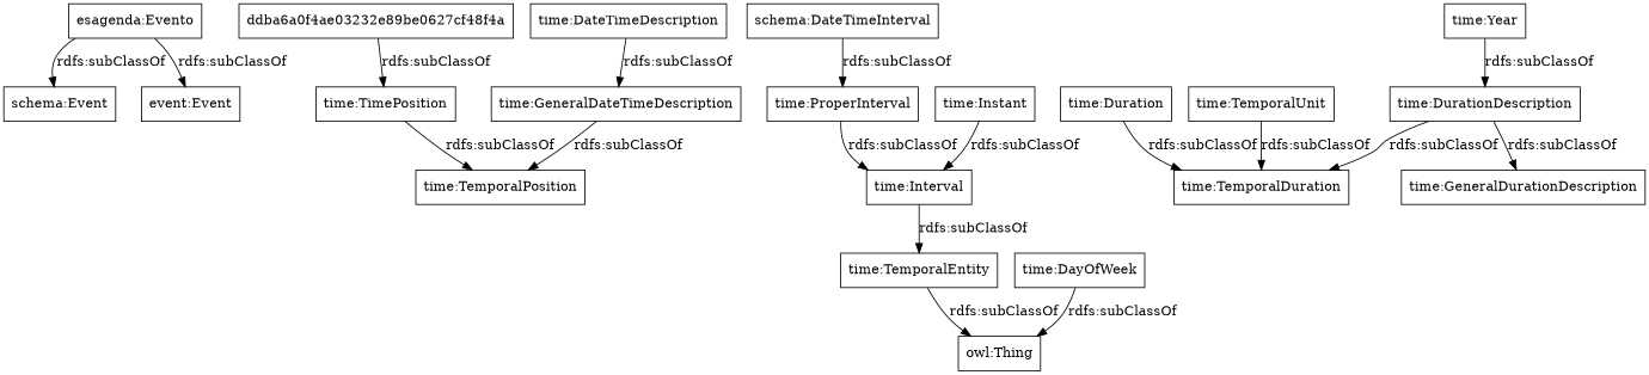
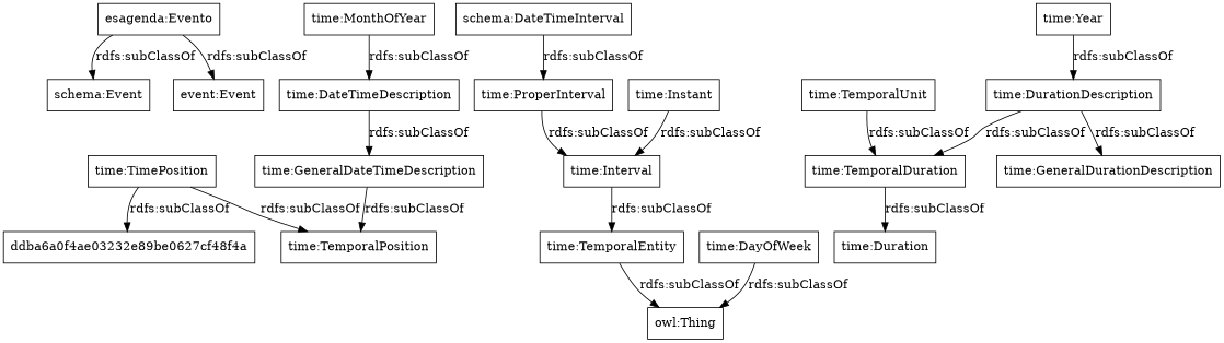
  digraph {
    rankdir=TB
    node [color=black shape=rectangle]
    "esagenda:Evento"
    "schema:Event"
    "event:Event"
    "time:GeneralDateTimeDescription"
    "time:TemporalPosition"
    n6 [label="schema:DateTimeInterval"]
    "time:ProperInterval"
    "time:Interval"
    "time:DurationDescription"
    "time:GeneralDurationDescription"
    "time:TemporalDuration"
    "time:Duration"
    "time:DateTimeDescription"
    "time:TemporalEntity"
    "time:TimePosition"
    ddba6a0f4ae03232e89be0627cf48f4a
    "owl:Thing"
    "time:Year"
+   "time:MonthOfYear"
    "time:TemporalUnit"
    "time:Instant"
    "time:DayOfWeek"
    "esagenda:Evento" -> "schema:Event" [label="rdfs:subClassOf"]
    "esagenda:Evento" -> "event:Event" [label="rdfs:subClassOf"]
    "time:GeneralDateTimeDescription" -> "time:TemporalPosition" [label="rdfs:subClassOf"]
    n6 -> "time:ProperInterval" [label="rdfs:subClassOf"]
    "time:ProperInterval" -> "time:Interval" [label="rdfs:subClassOf"]
    "time:Interval" -> "time:TemporalEntity" [label="rdfs:subClassOf"]
    "time:DurationDescription" -> "time:GeneralDurationDescription" [label="rdfs:subClassOf"]
    "time:DurationDescription" -> "time:TemporalDuration" [label="rdfs:subClassOf"]
-   "time:Duration" -> "time:TemporalDuration" [label="rdfs:subClassOf"]
+   "time:TemporalDuration" -> "time:Duration" [label="rdfs:subClassOf"]
    "time:DateTimeDescription" -> "time:GeneralDateTimeDescription" [label="rdfs:subClassOf"]
    "time:TemporalEntity" -> "owl:Thing" [label="rdfs:subClassOf"]
    "time:TimePosition" -> "time:TemporalPosition" [label="rdfs:subClassOf"]
-   ddba6a0f4ae03232e89be0627cf48f4a -> "time:TimePosition" [label="rdfs:subClassOf"]
+   "time:TimePosition" -> ddba6a0f4ae03232e89be0627cf48f4a [label="rdfs:subClassOf"]
    "time:Year" -> "time:DurationDescription" [label="rdfs:subClassOf"]
+   "time:MonthOfYear" -> "time:DateTimeDescription" [label="rdfs:subClassOf"]
    "time:TemporalUnit" -> "time:TemporalDuration" [label="rdfs:subClassOf"]
    "time:Instant" -> "time:Interval" [label="rdfs:subClassOf"]
    "time:DayOfWeek" -> "owl:Thing" [label="rdfs:subClassOf"]
  }
